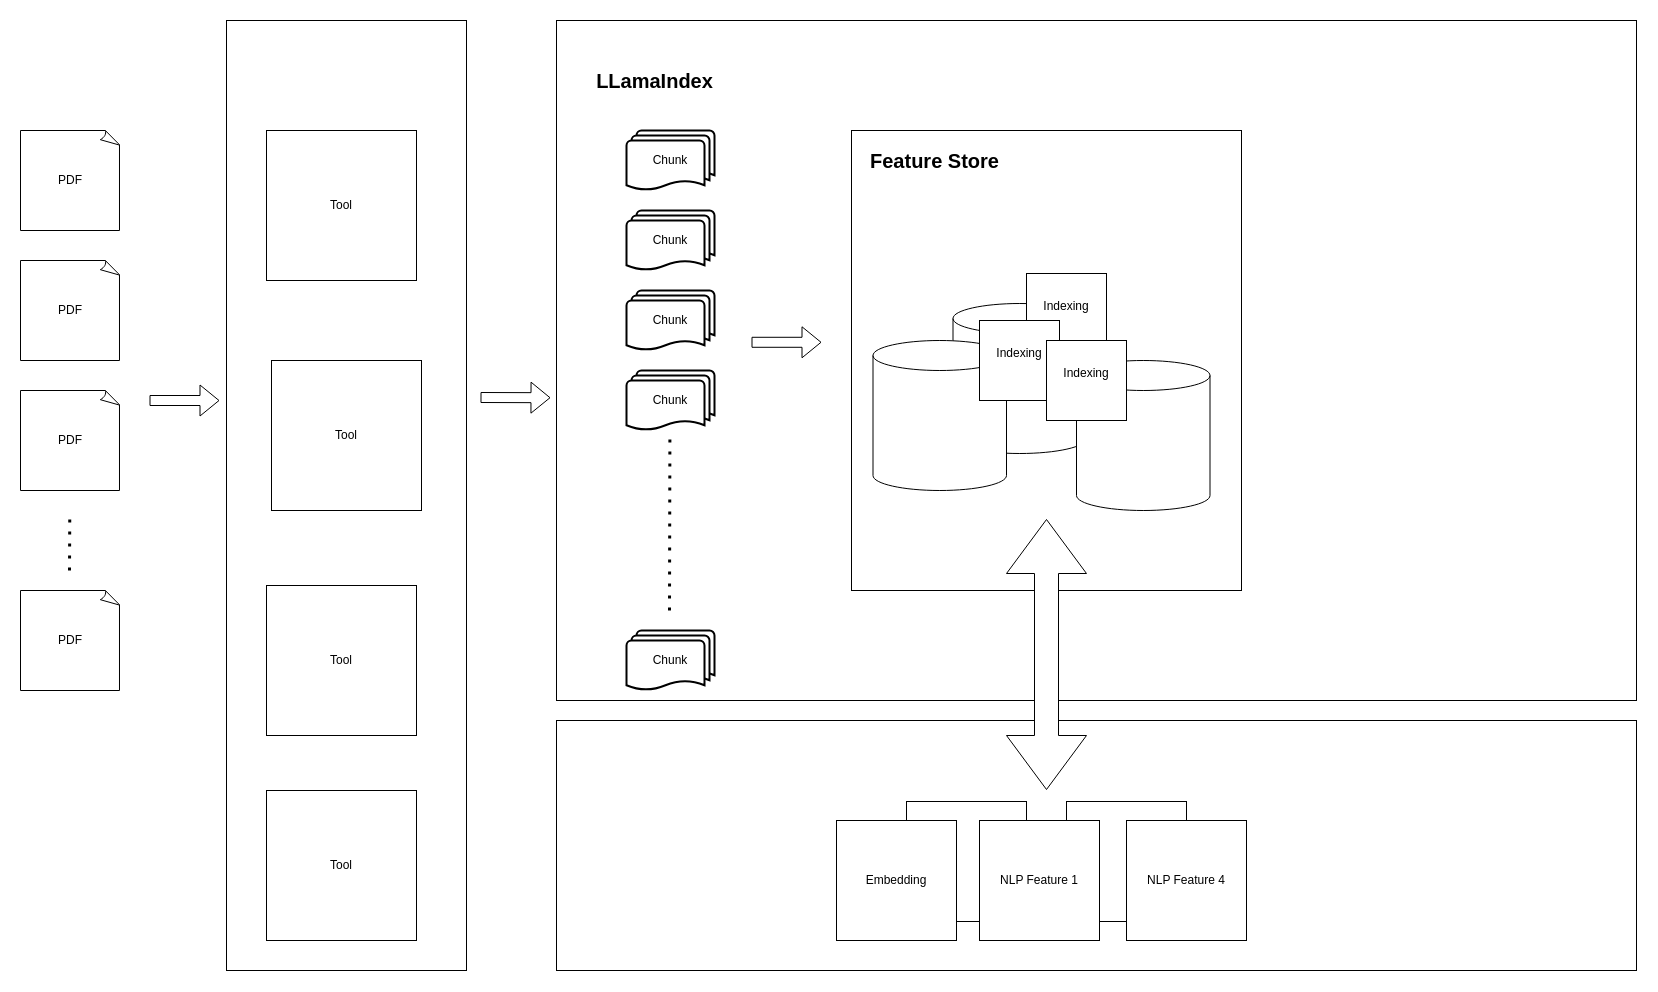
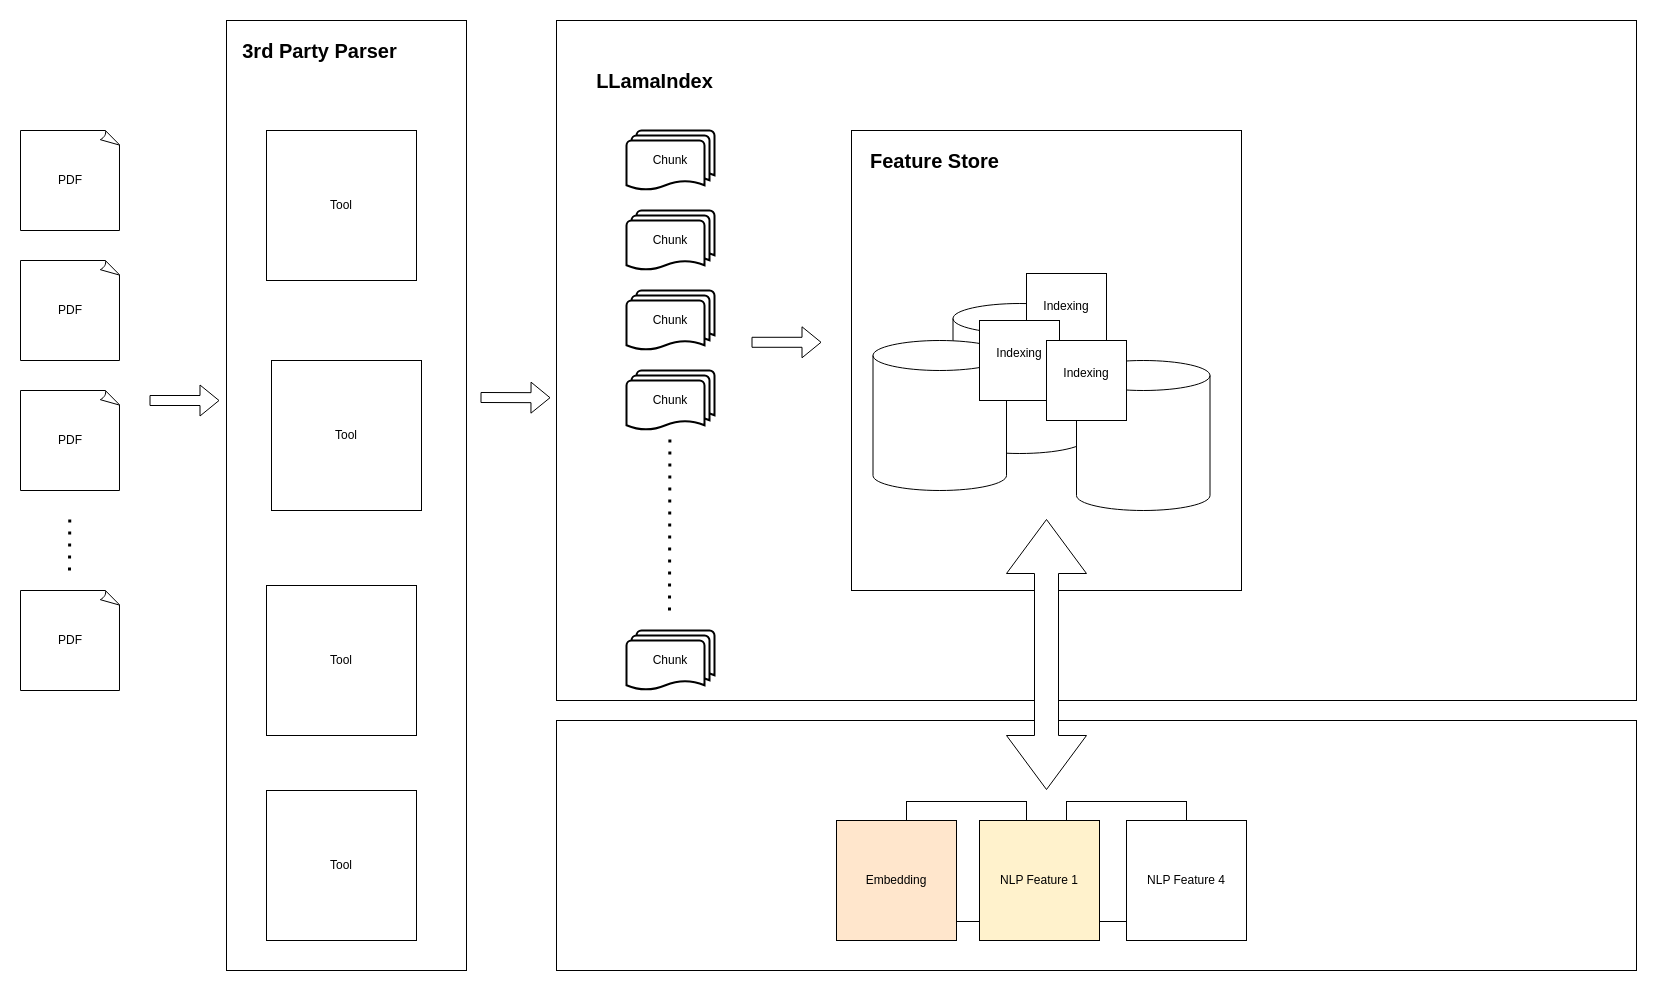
  <mxCell id="0" />
  <mxCell id="1" parent="0" />
  <mxCell id="2" value="" style="whiteSpace=wrap;html=1;" vertex="1" parent="1"><mxGeometry x="226" width="240" height="950" as="geometry" y="20" /></mxCell>
  <mxCell id="3" value="" style="whiteSpace=wrap;html=1;" vertex="1" parent="1"><mxGeometry x="556" width="1080" height="680" as="geometry" y="20" /></mxCell>
  <mxCell id="4" value="" style="whiteSpace=wrap;html=1;" vertex="1" parent="1"><mxGeometry x="556" y="720" width="1080" height="250" as="geometry" /></mxCell>
  <mxCell id="5" value="" style="whiteSpace=wrap;html=1;" vertex="1" parent="1"><mxGeometry x="851" y="130" width="390" height="460" as="geometry" /></mxCell>
  <mxCell id="6" value="" style="whiteSpace=wrap;html=1;aspect=fixed;" parent="1" vertex="1"><mxGeometry x="1066" y="801" width="120" height="120" as="geometry" /></mxCell>
  <mxCell id="7" value="" style="whiteSpace=wrap;html=1;aspect=fixed;" parent="1" vertex="1"><mxGeometry x="906" y="801" width="120" height="120" as="geometry" /></mxCell>
  <mxCell id="8" value="Chunk" style="strokeWidth=2;html=1;shape=mxgraph.flowchart.multi-document;whiteSpace=wrap;" parent="1" vertex="1"><mxGeometry x="626" y="130" width="88" height="60" as="geometry" /></mxCell>
  <mxCell id="9" value="Chunk" style="strokeWidth=2;html=1;shape=mxgraph.flowchart.multi-document;whiteSpace=wrap;" parent="1" vertex="1"><mxGeometry x="626" y="210" width="88" height="60" as="geometry" /></mxCell>
  <mxCell id="10" value="Chunk" style="strokeWidth=2;html=1;shape=mxgraph.flowchart.multi-document;whiteSpace=wrap;" parent="1" vertex="1"><mxGeometry x="626" y="290" width="88" height="60" as="geometry" /></mxCell>
  <mxCell id="11" value="Chunk" style="strokeWidth=2;html=1;shape=mxgraph.flowchart.multi-document;whiteSpace=wrap;" parent="1" vertex="1"><mxGeometry x="626" y="630" width="88" height="60" as="geometry" /></mxCell>
  <mxCell id="12" value="" style="endArrow=none;dashed=1;html=1;dashPattern=1 3;strokeWidth=3;rounded=0;" parent="1" edge="1"><mxGeometry width="50" height="50" relative="1" as="geometry"><mxPoint x="669" y="610" as="sourcePoint" /><mxPoint x="669.41" y="432" as="targetPoint" /></mxGeometry></mxCell>
  <mxCell id="13" value="Tool" style="whiteSpace=wrap;html=1;" parent="1" vertex="1"><mxGeometry x="271" y="360" width="150" height="150" as="geometry" /></mxCell>
  <mxCell id="14" value="" style="shape=flexArrow;endArrow=classic;html=1;rounded=0;verticalAlign=middle;" parent="1" edge="1"><mxGeometry width="50" height="50" relative="1" as="geometry"><mxPoint x="480" y="397" as="sourcePoint" /><mxPoint x="550" y="397.23" as="targetPoint" /></mxGeometry></mxCell>
  <mxCell id="15" value="PDF" style="whiteSpace=wrap;html=1;shape=mxgraph.basic.document" parent="1" vertex="1"><mxGeometry x="20" y="130" width="100" height="100" as="geometry" /></mxCell>
  <mxCell id="16" value="PDF" style="whiteSpace=wrap;html=1;shape=mxgraph.basic.document" parent="1" vertex="1"><mxGeometry x="20" y="260" width="100" height="100" as="geometry" /></mxCell>
  <mxCell id="17" value="PDF" style="whiteSpace=wrap;html=1;shape=mxgraph.basic.document" parent="1" vertex="1"><mxGeometry x="20" y="390" width="100" height="100" as="geometry" /></mxCell>
  <mxCell id="18" value="PDF" style="whiteSpace=wrap;html=1;shape=mxgraph.basic.document" parent="1" vertex="1"><mxGeometry x="20" y="590" width="100" height="100" as="geometry" /></mxCell>
  <mxCell id="19" value="" style="endArrow=none;dashed=1;html=1;dashPattern=1 3;strokeWidth=3;rounded=0;" parent="1" edge="1"><mxGeometry width="50" height="50" relative="1" as="geometry"><mxPoint x="69" y="570" as="sourcePoint" /><mxPoint x="69.29" y="510" as="targetPoint" /></mxGeometry></mxCell>
  <mxCell id="20" value="Chunk" style="strokeWidth=2;html=1;shape=mxgraph.flowchart.multi-document;whiteSpace=wrap;" parent="1" vertex="1"><mxGeometry x="626" y="370" width="88" height="60" as="geometry" /></mxCell>
  <mxCell id="21" value="" style="shape=cylinder3;whiteSpace=wrap;html=1;boundedLbl=1;backgroundOutline=1;size=15;" parent="1" vertex="1"><mxGeometry x="952.5" y="303" width="133.5" height="150" as="geometry" /></mxCell>
- <mxCell id="22" value="Embedding" style="whiteSpace=wrap;html=1;aspect=fixed;direction=south;" parent="1" vertex="1"><mxGeometry x="836" y="820" width="120" height="120" as="geometry" /></mxCell>
- <mxCell id="23" value="&lt;div&gt;NLP Feature 1&lt;/div&gt;" style="whiteSpace=wrap;html=1;aspect=fixed;" parent="1" vertex="1"><mxGeometry x="979" y="820" width="120" height="120" as="geometry" /></mxCell>
+ <mxCell id="22" value="Embedding" style="whiteSpace=wrap;html=1;aspect=fixed;direction=south;fillColor=#ffe6cc;" parent="1" vertex="1"><mxGeometry x="836" y="820" width="120" height="120" as="geometry" /></mxCell>
+ <mxCell id="23" value="&lt;div&gt;NLP Feature 1&lt;/div&gt;" style="whiteSpace=wrap;html=1;aspect=fixed;fillColor=#fff2cc;" parent="1" vertex="1"><mxGeometry x="979" y="820" width="120" height="120" as="geometry" /></mxCell>
  <mxCell id="24" value="&lt;div&gt;NLP Feature 4&lt;/div&gt;" style="whiteSpace=wrap;html=1;aspect=fixed;" parent="1" vertex="1"><mxGeometry x="1126" y="820" width="120" height="120" as="geometry" /></mxCell>
  <mxCell id="25" value="" style="shape=flexArrow;endArrow=classic;html=1;rounded=0;" parent="1" edge="1"><mxGeometry width="50" height="50" relative="1" as="geometry"><mxPoint x="751" y="341.79" as="sourcePoint" /><mxPoint x="821" y="341.79" as="targetPoint" /></mxGeometry></mxCell>
  <mxCell id="26" value="Indexing&lt;div&gt;&lt;br&gt;&lt;/div&gt;" style="whiteSpace=wrap;html=1;aspect=fixed;" vertex="1" parent="1"><mxGeometry x="1026" y="273" width="80" height="80" as="geometry" /></mxCell>
  <mxCell id="27" value="" style="shape=flexArrow;endArrow=classic;html=1;rounded=0;verticalAlign=middle;" edge="1" parent="1"><mxGeometry width="50" height="50" relative="1" as="geometry"><mxPoint x="149" y="400" as="sourcePoint" /><mxPoint x="219" y="400" as="targetPoint" /></mxGeometry></mxCell>
  <mxCell id="28" value="" style="shape=doubleArrow;direction=south;whiteSpace=wrap;html=1;" vertex="1" parent="1"><mxGeometry x="1006" y="519" width="80" height="270" as="geometry" /></mxCell>
  <mxCell id="29" value="Feature Store" style="text;strokeColor=none;fillColor=none;align=center;verticalAlign=middle;spacingLeft=4;spacingRight=4;overflow=hidden;points=[[0,0.5],[1,0.5]];portConstraint=eastwest;rotatable=0;whiteSpace=wrap;html=1;fontSize=20;fontStyle=1" vertex="1" parent="1"><mxGeometry x="851" y="130" width="167" height="60" as="geometry" /></mxCell>
  <mxCell id="30" value="" style="shape=cylinder3;whiteSpace=wrap;html=1;boundedLbl=1;backgroundOutline=1;size=15;" vertex="1" parent="1"><mxGeometry x="872.5" y="340" width="133.5" height="150" as="geometry" /></mxCell>
  <mxCell id="31" value="" style="shape=cylinder3;whiteSpace=wrap;html=1;boundedLbl=1;backgroundOutline=1;size=15;" vertex="1" parent="1"><mxGeometry x="1076" y="360" width="133.5" height="150" as="geometry" /></mxCell>
  <mxCell id="32" value="Indexing&lt;div&gt;&lt;br&gt;&lt;/div&gt;" style="whiteSpace=wrap;html=1;aspect=fixed;" vertex="1" parent="1"><mxGeometry x="979" y="320" width="80" height="80" as="geometry" /></mxCell>
  <mxCell id="33" value="Indexing&lt;div&gt;&lt;br&gt;&lt;/div&gt;" style="whiteSpace=wrap;html=1;aspect=fixed;" vertex="1" parent="1"><mxGeometry x="1046" y="340" width="80" height="80" as="geometry" /></mxCell>
  <mxCell id="34" value="LLamaIndex" style="text;strokeColor=none;fillColor=none;align=center;verticalAlign=middle;spacingLeft=4;spacingRight=4;overflow=hidden;points=[[0,0.5],[1,0.5]];portConstraint=eastwest;rotatable=0;whiteSpace=wrap;html=1;fontSize=20;fontStyle=1;labelBorderColor=none;labelBackgroundColor=default;" vertex="1" parent="1"><mxGeometry x="571" y="50" width="167" height="60" as="geometry" /></mxCell>
+ <mxCell id="35" value="3rd Party Parser" style="text;strokeColor=none;fillColor=none;align=center;verticalAlign=middle;spacingLeft=4;spacingRight=4;overflow=hidden;points=[[0,0.5],[1,0.5]];portConstraint=eastwest;rotatable=0;whiteSpace=wrap;html=1;fontSize=20;fontStyle=1;labelBorderColor=none;labelBackgroundColor=default;" vertex="1" parent="1"><mxGeometry width="167" height="60" as="geometry" x="236" y="20" /></mxCell>
  <mxCell id="36" value="Tool" style="whiteSpace=wrap;html=1;" vertex="1" parent="1"><mxGeometry x="266" y="585" width="150" height="150" as="geometry" /></mxCell>
  <mxCell id="37" value="Tool" style="whiteSpace=wrap;html=1;" vertex="1" parent="1"><mxGeometry x="266" y="790" width="150" height="150" as="geometry" /></mxCell>
  <mxCell id="38" value="Tool" style="whiteSpace=wrap;html=1;" vertex="1" parent="1"><mxGeometry x="266" y="130" width="150" height="150" as="geometry" /></mxCell>
